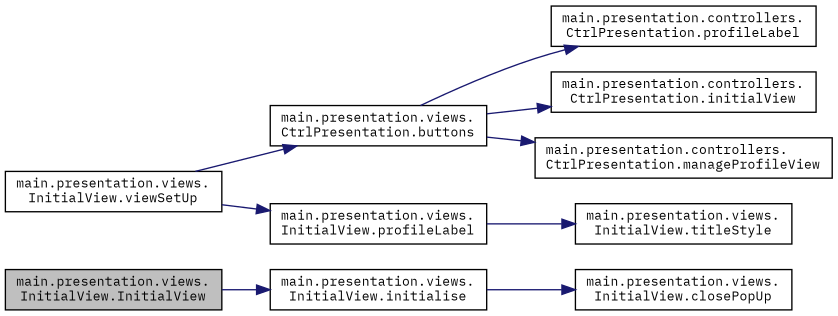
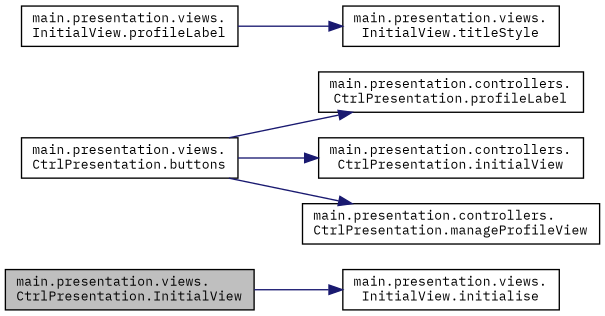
  digraph {
    fontname="IBM Plex Mono"
    rankdir=LR
    node [color=black fillcolor=white fontname="IBM Plex Mono" fontsize=10 shape=record style=filled]
    edge [color=midnightblue fontname="IBM Plex Mono" fontsize=10 labelfontname=Helvetica labelfontsize=10 style=solid]
-   n1 [fillcolor=grey75 fontcolor=black height=0.2 label="main.presentation.views.\lInitialView.InitialView" width=0.4]
+   n1 [fillcolor=grey75 fontcolor=black height=0.2 label="main.presentation.views.\lCtrlPresentation.InitialView" width=0.4]
    n2 [height=0.2 label="main.presentation.views.\lInitialView.initialise" width=0.4]
-   n3 [height=0.2 label="main.presentation.views.\lInitialView.closePopUp" width=0.4]
-   n4 [height=0.2 label="main.presentation.views.\lInitialView.viewSetUp" width=0.4]
    n5 [height=0.2 label="main.presentation.views.\lCtrlPresentation.buttons" width=0.4]
    n6 [height=0.2 label="main.presentation.views.\lInitialView.profileLabel" width=0.4]
    n7 [height=0.2 label="main.presentation.controllers.\lCtrlPresentation.profileLabel" width=0.4]
    n8 [height=0.2 label="main.presentation.controllers.\lCtrlPresentation.initialView" width=0.4]
    n9 [height=0.2 label="main.presentation.controllers.\lCtrlPresentation.manageProfileView" width=0.4]
    n10 [height=0.2 label="main.presentation.views.\lInitialView.titleStyle" width=0.4]
    n1 -> n2
-   n2 -> n3
-   n4 -> n5
-   n4 -> n6
    n5 -> n7
    n5 -> n8
    n5 -> n9
    n6 -> n10
  }
